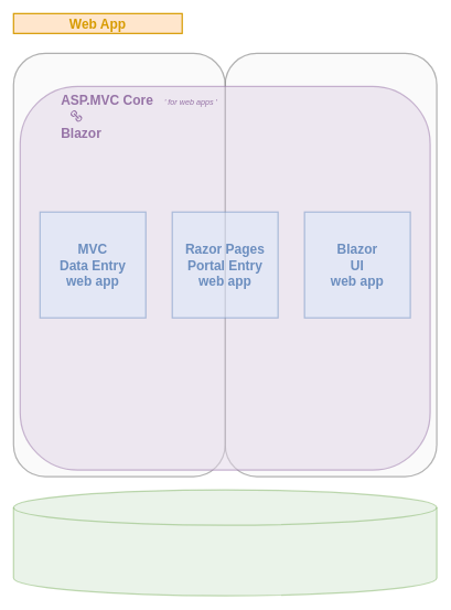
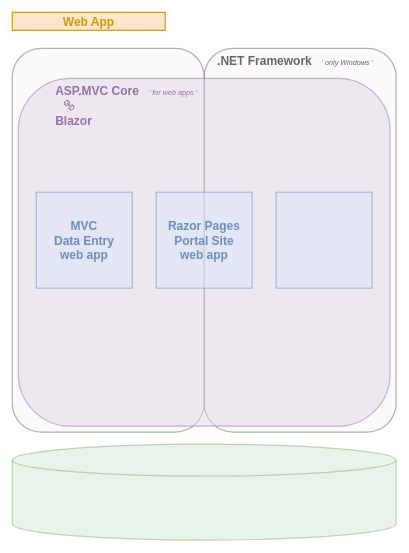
  <mxCell id="0" />
  <mxCell id="1" parent="0" />
  <mxCell id="2" value="" style="strokeWidth=2;html=1;shape=mxgraph.flowchart.database;whiteSpace=wrap;fontSize=12;fillColor=#d5e8d4;opacity=50;strokeColor=#82b366;" vertex="1" parent="1"><mxGeometry x="20" y="740" width="640" height="160" as="geometry" /></mxCell>
  <mxCell id="3" value="&lt;font style=&quot;font-size: 20px&quot;&gt;&lt;b&gt;Web App&lt;/b&gt;&lt;/font&gt;" style="text;html=1;strokeColor=#d79b00;fillColor=#ffe6cc;align=center;verticalAlign=middle;whiteSpace=wrap;rounded=0;fontColor=#D79B00;strokeWidth=2;" vertex="1" parent="1"><mxGeometry x="20" y="20" width="255" height="30" as="geometry" /></mxCell>
  <mxCell id="4" value="" style="rounded=1;whiteSpace=wrap;html=1;fontSize=20;strokeWidth=2;fillColor=#f5f5f5;strokeColor=#666666;opacity=50;fontColor=#333333;" vertex="1" parent="1"><mxGeometry x="340" y="80" width="320" height="640" as="geometry" /></mxCell>
+ <mxCell id="5" value=".NET Framework&amp;nbsp; &amp;nbsp;&lt;span style=&quot;font-weight: 400&quot;&gt;&lt;i&gt;&lt;font style=&quot;font-size: 12px&quot;&gt;' only Windows '&lt;/font&gt;&lt;/i&gt;&lt;/span&gt;" style="text;html=1;strokeColor=none;fillColor=none;align=left;verticalAlign=middle;whiteSpace=wrap;rounded=0;fontSize=20;fontColor=#666666;opacity=50;fontStyle=1" vertex="1" parent="1"><mxGeometry x="360" y="80" width="280" height="40" as="geometry" /></mxCell>
  <mxCell id="6" value="" style="rounded=1;whiteSpace=wrap;html=1;fontSize=20;strokeWidth=2;fillColor=#f5f5f5;strokeColor=#666666;opacity=50;fontColor=#333333;" vertex="1" parent="1"><mxGeometry x="20" y="80" width="320" height="640" as="geometry" /></mxCell>
  <mxCell id="7" value="" style="rounded=1;whiteSpace=wrap;html=1;fontSize=20;strokeWidth=2;fillColor=#e1d5e7;strokeColor=#9673a6;gradientColor=none;opacity=50;" vertex="1" parent="1"><mxGeometry x="30" y="130" width="620" height="580" as="geometry" /></mxCell>
  <mxCell id="8" value="ASP.MVC Core&amp;nbsp; &amp;nbsp;&lt;span style=&quot;font-weight: 400&quot;&gt;&lt;i&gt;&lt;font style=&quot;font-size: 12px&quot;&gt;' for web apps '&lt;/font&gt;&lt;/i&gt;&lt;/span&gt;" style="text;html=1;strokeColor=none;fillColor=none;align=left;verticalAlign=middle;whiteSpace=wrap;rounded=0;fontSize=20;fontColor=#9673A6;opacity=50;fontStyle=1" vertex="1" parent="1"><mxGeometry x="90" y="130" width="540" height="40" as="geometry" /></mxCell>
  <mxCell id="9" value="Blazor" style="text;html=1;strokeColor=none;fillColor=none;align=left;verticalAlign=middle;whiteSpace=wrap;rounded=0;fontSize=20;fontColor=#9673A6;opacity=50;fontStyle=1" vertex="1" parent="1"><mxGeometry x="90" y="180" width="540" height="40" as="geometry" /></mxCell>
  <mxCell id="10" value="" style="sketch=0;pointerEvents=1;shadow=0;dashed=0;html=1;strokeColor=none;fillColor=#9673A6;labelPosition=center;verticalLabelPosition=bottom;verticalAlign=top;outlineConnect=0;align=center;shape=mxgraph.office.concepts.link;fontSize=12;fontColor=#666666;direction=east;rotation=45;" vertex="1" parent="1"><mxGeometry x="105" y="170" width="20" height="10" as="geometry" /></mxCell>
  <mxCell id="11" value="" style="rounded=0;whiteSpace=wrap;html=1;fontSize=12;strokeColor=#6c8ebf;strokeWidth=2;fillColor=#dae8fc;opacity=50;" vertex="1" parent="1"><mxGeometry x="60" y="320" width="160" height="160" as="geometry" /></mxCell>
  <mxCell id="12" value="MVC&lt;br&gt;Data Entry&lt;br&gt;web app" style="text;html=1;strokeColor=none;fillColor=none;align=center;verticalAlign=middle;whiteSpace=wrap;rounded=0;fontSize=20;fontColor=#6C8EBF;opacity=50;fontStyle=1" vertex="1" parent="1"><mxGeometry x="60" y="320" width="160" height="160" as="geometry" /></mxCell>
  <mxCell id="13" value="" style="rounded=0;whiteSpace=wrap;html=1;fontSize=12;strokeColor=#6c8ebf;strokeWidth=2;fillColor=#dae8fc;opacity=50;" vertex="1" parent="1"><mxGeometry x="460" y="320" width="160" height="160" as="geometry" /></mxCell>
- <mxCell id="14" value="Blazor&lt;br&gt;UI&lt;br&gt;web app" style="text;html=1;strokeColor=none;fillColor=none;align=center;verticalAlign=middle;whiteSpace=wrap;rounded=0;fontSize=20;fontColor=#6C8EBF;opacity=50;fontStyle=1" vertex="1" parent="1"><mxGeometry x="460" y="320" width="160" height="160" as="geometry" /></mxCell>
  <mxCell id="15" value="" style="rounded=0;whiteSpace=wrap;html=1;fontSize=12;strokeColor=#6c8ebf;strokeWidth=2;fillColor=#dae8fc;opacity=50;" vertex="1" parent="1"><mxGeometry x="260" y="320" width="160" height="160" as="geometry" /></mxCell>
- <mxCell id="16" value="Razor Pages&lt;br&gt;Portal Entry&lt;br&gt;web app" style="text;html=1;strokeColor=none;fillColor=none;align=center;verticalAlign=middle;whiteSpace=wrap;rounded=0;fontSize=20;fontColor=#6C8EBF;opacity=50;fontStyle=1" vertex="1" parent="1"><mxGeometry x="260" y="320" width="160" height="160" as="geometry" /></mxCell>
+ <mxCell id="16" value="Razor Pages&lt;br&gt;Portal Site&lt;br&gt;web app" style="text;html=1;strokeColor=none;fillColor=none;align=center;verticalAlign=middle;whiteSpace=wrap;rounded=0;fontSize=20;fontColor=#6C8EBF;opacity=50;fontStyle=1" vertex="1" parent="1"><mxGeometry x="260" y="320" width="160" height="160" as="geometry" /></mxCell>
